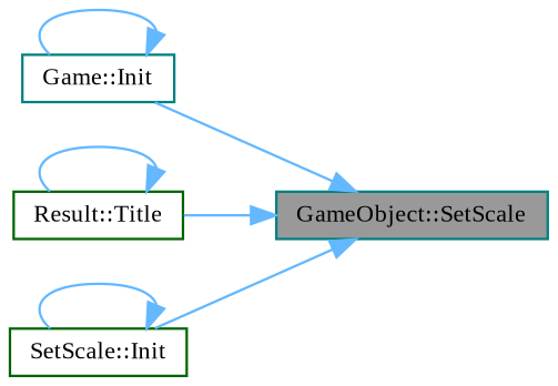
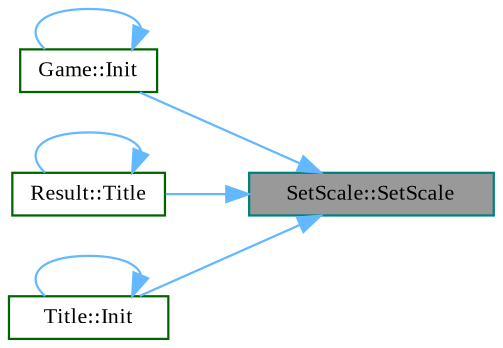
  digraph {
    fontname="Liberation Serif"
    rankdir=RL
    node [color=teal fillcolor=white fontname="Liberation Serif" fontsize=10 shape=box style=filled]
    edge [color=steelblue1 dir=back fontname="Liberation Serif" fontsize=10 labelfontname=Helvetica labelfontsize=10 style=solid]
-   n1 [fillcolor=grey60 fontcolor=black height=0.2 label="GameObject::SetScale" width=0.4]
-   n2 [height=0.2 label="Game::Init" width=0.4]
+   n1 [fillcolor=grey60 fontcolor=black height=0.2 label="SetScale::SetScale" width=0.4]
+   n2 [color=darkgreen height=0.2 label="Game::Init" width=0.4]
    n3 [color=darkgreen height=0.2 label="Result::Title" width=0.4]
-   n4 [color=darkgreen height=0.2 label="SetScale::Init" width=0.4]
+   n4 [color=darkgreen height=0.2 label="Title::Init" width=0.4]
    n1 -> n2
    n1 -> n3
    n1 -> n4
    n2 -> n2
    n3 -> n3
    n4 -> n4
  }
